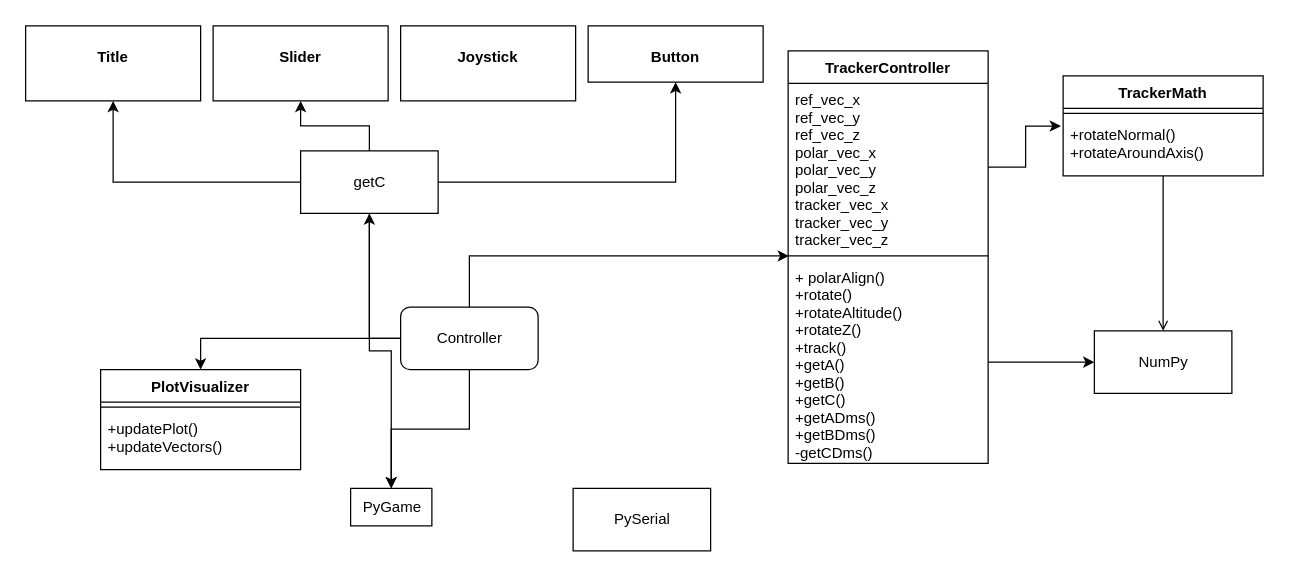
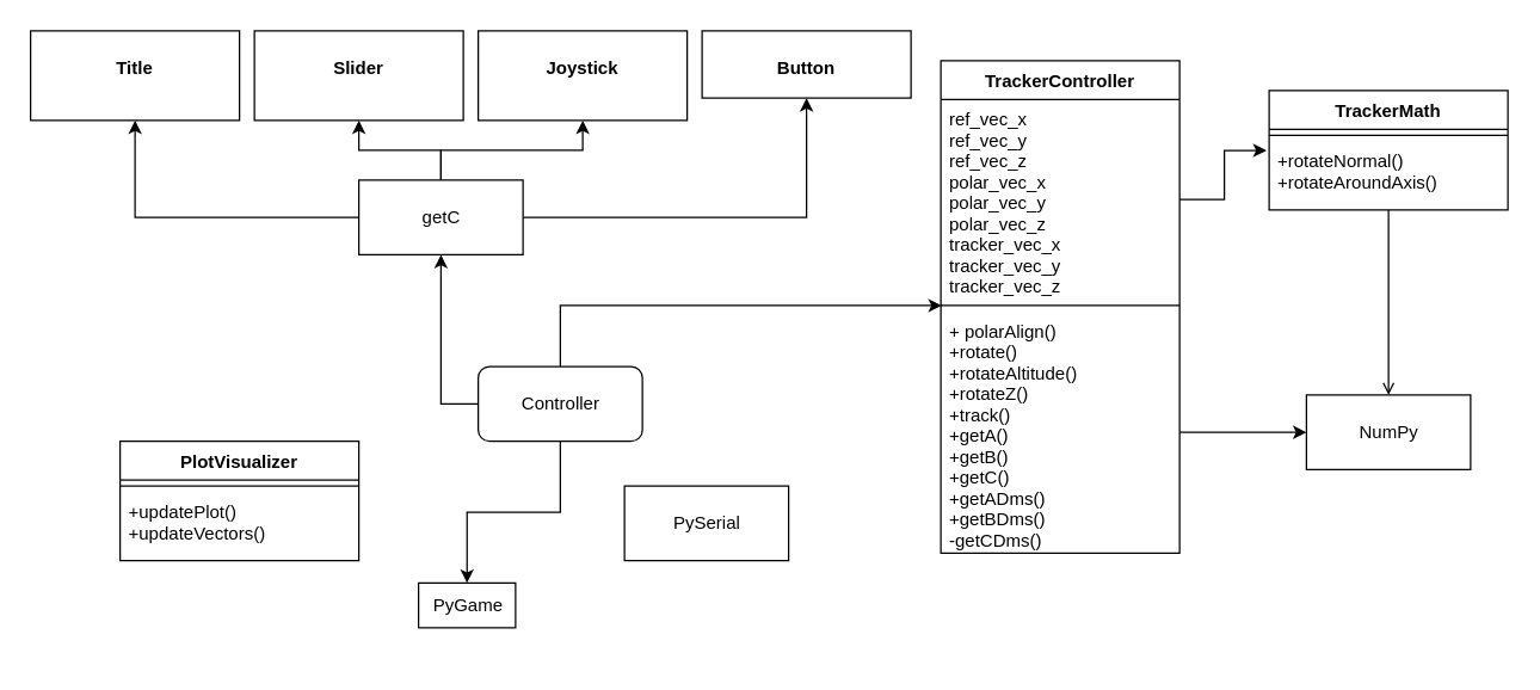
  <mxCell id="0" />
  <mxCell id="1" parent="0" />
  <mxCell id="2" style="edgeStyle=orthogonalEdgeStyle;rounded=0;orthogonalLoop=1;jettySize=auto;html=1;entryX=0.004;entryY=1.03;entryDx=0;entryDy=0;entryPerimeter=0;" edge="1" parent="1" source="6" target="11"><mxGeometry relative="1" as="geometry"><mxPoint x="600" y="180" as="targetPoint" /></mxGeometry></mxCell>
  <mxCell id="3" style="edgeStyle=orthogonalEdgeStyle;rounded=0;orthogonalLoop=1;jettySize=auto;html=1;" edge="1" parent="1" source="6" target="7"><mxGeometry relative="1" as="geometry" /></mxCell>
  <mxCell id="4" style="edgeStyle=orthogonalEdgeStyle;rounded=0;orthogonalLoop=1;jettySize=auto;html=1;entryX=0.5;entryY=1;entryDx=0;entryDy=0;" edge="1" parent="1" source="6" target="24"><mxGeometry relative="1" as="geometry"><Array as="points"><mxPoint x="295" y="270" /></Array></mxGeometry></mxCell>
- <mxCell id="5" style="edgeStyle=orthogonalEdgeStyle;rounded=0;orthogonalLoop=1;jettySize=auto;html=1;entryX=0.5;entryY=0;entryDx=0;entryDy=0;" edge="1" parent="1" source="6" target="29"><mxGeometry relative="1" as="geometry" /></mxCell>
  <mxCell id="6" value="Controller" style="html=1;rounded=1;" vertex="1" parent="1"><mxGeometry x="320" y="245" width="110" height="50" as="geometry" /></mxCell>
  <mxCell id="7" value="PyGame" style="html=1;" vertex="1" parent="1"><mxGeometry x="280" y="390" width="65" height="30" as="geometry" /></mxCell>
- <mxCell id="8" value="PySerial" style="html=1;" vertex="1" parent="1"><mxGeometry x="458" y="390" width="110" height="50" as="geometry" /></mxCell>
+ <mxCell id="8" value="PySerial" style="html=1;" vertex="1" parent="1"><mxGeometry x="418" y="325" width="110" height="50" as="geometry" /></mxCell>
  <mxCell id="9" value="NumPy" style="html=1;" vertex="1" parent="1"><mxGeometry x="875" y="264" width="110" height="50" as="geometry" /></mxCell>
  <mxCell id="10" value="TrackerController" style="swimlane;fontStyle=1;align=center;verticalAlign=top;childLayout=stackLayout;horizontal=1;startSize=26;horizontalStack=0;resizeParent=1;resizeParentMax=0;resizeLast=0;collapsible=1;marginBottom=0;" vertex="1" parent="1"><mxGeometry x="630" y="40" width="160" height="330" as="geometry" /></mxCell>
  <mxCell id="11" value="ref_vec_x&#10;ref_vec_y&#10;ref_vec_z&#10;polar_vec_x&#10;polar_vec_y&#10;polar_vec_z&#10;tracker_vec_x&#10;tracker_vec_y&#10;tracker_vec_z" style="text;strokeColor=none;fillColor=none;align=left;verticalAlign=top;spacingLeft=4;spacingRight=4;overflow=hidden;rotatable=0;points=[[0,0.5],[1,0.5]];portConstraint=eastwest;" vertex="1" parent="10"><mxGeometry y="26" width="160" height="134" as="geometry" /></mxCell>
  <mxCell id="12" value="" style="line;strokeWidth=1;fillColor=none;align=left;verticalAlign=middle;spacingTop=-1;spacingLeft=3;spacingRight=3;rotatable=0;labelPosition=right;points=[];portConstraint=eastwest;strokeColor=inherit;" vertex="1" parent="10"><mxGeometry y="160" width="160" height="8" as="geometry" /></mxCell>
  <mxCell id="13" value="+ polarAlign()&#10;+rotate()&#10;+rotateAltitude()&#10;+rotateZ()&#10;+track()&#10;+getA()&#10;+getB()&#10;+getC()&#10;+getADms()&#10;+getBDms()&#10;-getCDms()" style="text;strokeColor=none;fillColor=none;align=left;verticalAlign=top;spacingLeft=4;spacingRight=4;overflow=hidden;rotatable=0;points=[[0,0.5],[1,0.5]];portConstraint=eastwest;" vertex="1" parent="10"><mxGeometry y="168" width="160" height="162" as="geometry" /></mxCell>
  <mxCell id="14" style="edgeStyle=orthogonalEdgeStyle;rounded=0;orthogonalLoop=1;jettySize=auto;html=1;entryX=0.5;entryY=0;entryDx=0;entryDy=0;endArrow=open;" edge="1" parent="1" source="15" target="9"><mxGeometry relative="1" as="geometry" /></mxCell>
  <mxCell id="15" value="TrackerMath" style="swimlane;fontStyle=1;align=center;verticalAlign=top;childLayout=stackLayout;horizontal=1;startSize=26;horizontalStack=0;resizeParent=1;resizeParentMax=0;resizeLast=0;collapsible=1;marginBottom=0;" vertex="1" parent="1"><mxGeometry x="850" y="60" width="160" height="80" as="geometry" /></mxCell>
  <mxCell id="16" value="" style="line;strokeWidth=1;fillColor=none;align=left;verticalAlign=middle;spacingTop=-1;spacingLeft=3;spacingRight=3;rotatable=0;labelPosition=right;points=[];portConstraint=eastwest;strokeColor=inherit;" vertex="1" parent="15"><mxGeometry y="26" width="160" height="8" as="geometry" /></mxCell>
  <mxCell id="17" value="+rotateNormal()&#10;+rotateAroundAxis()" style="text;strokeColor=none;fillColor=none;align=left;verticalAlign=top;spacingLeft=4;spacingRight=4;overflow=hidden;rotatable=0;points=[[0,0.5],[1,0.5]];portConstraint=eastwest;" vertex="1" parent="15"><mxGeometry y="34" width="160" height="46" as="geometry" /></mxCell>
  <mxCell id="18" style="edgeStyle=orthogonalEdgeStyle;rounded=0;orthogonalLoop=1;jettySize=auto;html=1;entryX=-0.011;entryY=0.134;entryDx=0;entryDy=0;entryPerimeter=0;" edge="1" parent="1" source="11" target="17"><mxGeometry relative="1" as="geometry"><mxPoint x="850" y="180" as="targetPoint" /></mxGeometry></mxCell>
  <mxCell id="19" style="edgeStyle=orthogonalEdgeStyle;rounded=0;orthogonalLoop=1;jettySize=auto;html=1;" edge="1" parent="1" source="13" target="9"><mxGeometry relative="1" as="geometry" /></mxCell>
  <mxCell id="20" style="edgeStyle=orthogonalEdgeStyle;rounded=0;orthogonalLoop=1;jettySize=auto;html=1;entryX=0.5;entryY=1;entryDx=0;entryDy=0;" edge="1" parent="1" source="24" target="26"><mxGeometry relative="1" as="geometry" /></mxCell>
  <mxCell id="21" style="edgeStyle=orthogonalEdgeStyle;rounded=0;orthogonalLoop=1;jettySize=auto;html=1;entryX=0.5;entryY=1;entryDx=0;entryDy=0;" edge="1" parent="1" source="24" target="25"><mxGeometry relative="1" as="geometry" /></mxCell>
- <mxCell id="22" style="edgeStyle=orthogonalEdgeStyle;rounded=0;orthogonalLoop=1;jettySize=auto;html=1;" edge="1" parent="1" source="24" target="7"><mxGeometry relative="1" as="geometry" /></mxCell>
+ <mxCell id="22" style="edgeStyle=orthogonalEdgeStyle;rounded=0;orthogonalLoop=1;jettySize=auto;html=1;entryX=0.5;entryY=1;entryDx=0;entryDy=0;" edge="1" parent="1" source="24" target="27"><mxGeometry relative="1" as="geometry" /></mxCell>
  <mxCell id="23" style="edgeStyle=orthogonalEdgeStyle;rounded=0;orthogonalLoop=1;jettySize=auto;html=1;entryX=0.5;entryY=1;entryDx=0;entryDy=0;" edge="1" parent="1" source="24" target="28"><mxGeometry relative="1" as="geometry" /></mxCell>
  <mxCell id="24" value="getC" style="html=1;" vertex="1" parent="1"><mxGeometry x="240" y="120" width="110" height="50" as="geometry" /></mxCell>
  <mxCell id="25" value="&lt;p style=&quot;margin:0px;margin-top:4px;text-align:center;&quot;&gt;&lt;br&gt;&lt;b&gt;Slider&lt;/b&gt;&lt;/p&gt;" style="verticalAlign=top;align=left;overflow=fill;fontSize=12;fontFamily=Helvetica;html=1;fillColor=none;" vertex="1" parent="1"><mxGeometry x="170" y="20" width="140" height="60" as="geometry" /></mxCell>
  <mxCell id="26" value="&lt;p style=&quot;margin:0px;margin-top:4px;text-align:center;&quot;&gt;&lt;br&gt;&lt;b&gt;Title&lt;/b&gt;&lt;/p&gt;" style="verticalAlign=top;align=left;overflow=fill;fontSize=12;fontFamily=Helvetica;html=1;fillColor=none;" vertex="1" parent="1"><mxGeometry x="20" y="20" width="140" height="60" as="geometry" /></mxCell>
  <mxCell id="27" value="&lt;p style=&quot;margin:0px;margin-top:4px;text-align:center;&quot;&gt;&lt;br&gt;&lt;b&gt;Joystick&lt;/b&gt;&lt;/p&gt;" style="verticalAlign=top;align=left;overflow=fill;fontSize=12;fontFamily=Helvetica;html=1;fillColor=none;" vertex="1" parent="1"><mxGeometry x="320" y="20" width="140" height="60" as="geometry" /></mxCell>
  <mxCell id="28" value="&lt;p style=&quot;margin:0px;margin-top:4px;text-align:center;&quot;&gt;&lt;br&gt;&lt;b&gt;Button&lt;/b&gt;&lt;/p&gt;" style="verticalAlign=top;align=left;overflow=fill;fontSize=12;fontFamily=Helvetica;html=1;fillColor=none;" vertex="1" parent="1"><mxGeometry x="470" y="20" width="140" height="45" as="geometry" /></mxCell>
  <mxCell id="29" value="PlotVisualizer" style="swimlane;fontStyle=1;align=center;verticalAlign=top;childLayout=stackLayout;horizontal=1;startSize=26;horizontalStack=0;resizeParent=1;resizeParentMax=0;resizeLast=0;collapsible=1;marginBottom=0;" vertex="1" parent="1"><mxGeometry x="80" y="295" width="160" height="80" as="geometry" /></mxCell>
  <mxCell id="30" value="" style="line;strokeWidth=1;fillColor=none;align=left;verticalAlign=middle;spacingTop=-1;spacingLeft=3;spacingRight=3;rotatable=0;labelPosition=right;points=[];portConstraint=eastwest;strokeColor=inherit;" vertex="1" parent="29"><mxGeometry y="26" width="160" height="8" as="geometry" /></mxCell>
  <mxCell id="31" value="+updatePlot()&#10;+updateVectors()" style="text;strokeColor=none;fillColor=none;align=left;verticalAlign=top;spacingLeft=4;spacingRight=4;overflow=hidden;rotatable=0;points=[[0,0.5],[1,0.5]];portConstraint=eastwest;" vertex="1" parent="29"><mxGeometry y="34" width="160" height="46" as="geometry" /></mxCell>
